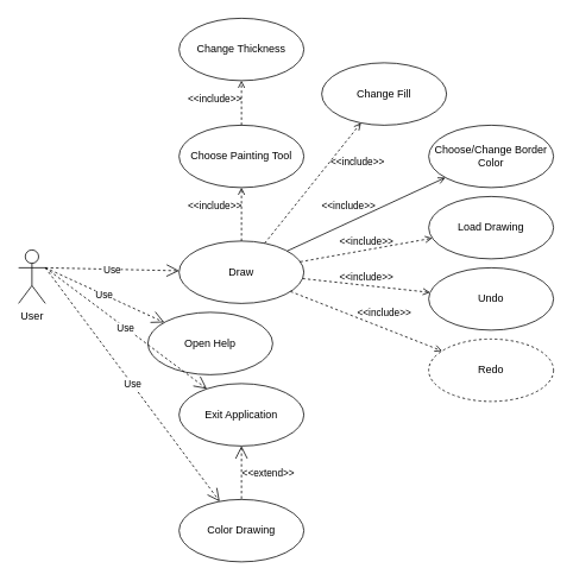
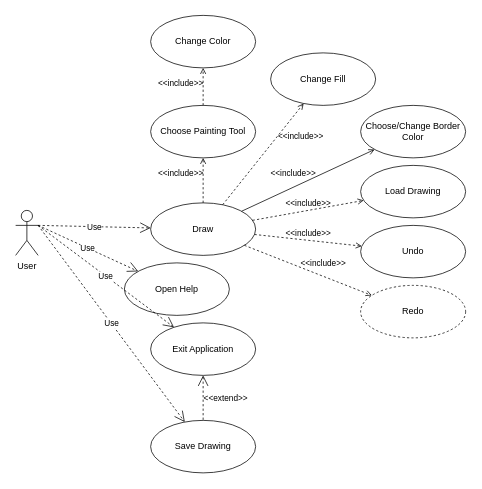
  <mxCell id="0" />
  <mxCell id="1" parent="0" />
  <mxCell id="2" value="Exit Application" style="ellipse;whiteSpace=wrap;html=1;" vertex="1" parent="1"><mxGeometry x="200" y="430" width="140" height="70" as="geometry" /></mxCell>
  <mxCell id="3" value="User" style="shape=umlActor;html=1;verticalLabelPosition=bottom;verticalAlign=top;align=center;" vertex="1" parent="1"><mxGeometry x="20" y="280" width="30" height="60" as="geometry" /></mxCell>
- <mxCell id="4" value="Color Drawing" style="ellipse;whiteSpace=wrap;html=1;" vertex="1" parent="1"><mxGeometry x="200" y="560" width="140" height="70" as="geometry" /></mxCell>
+ <mxCell id="4" value="Save Drawing" style="ellipse;whiteSpace=wrap;html=1;" vertex="1" parent="1"><mxGeometry x="200" y="560" width="140" height="70" as="geometry" /></mxCell>
  <mxCell id="5" value="&amp;lt;&amp;lt;extend&amp;gt;&amp;gt;" style="edgeStyle=none;html=1;startArrow=open;endArrow=none;startSize=12;verticalAlign=bottom;dashed=1;labelBackgroundColor=none;" edge="1" parent="1" source="2" target="4"><mxGeometry x="0.333" y="30" width="160" relative="1" as="geometry"><mxPoint x="340" y="370" as="sourcePoint" /><mxPoint x="500" y="370" as="targetPoint" /><mxPoint as="offset" /></mxGeometry></mxCell>
  <mxCell id="6" value="Draw" style="ellipse;whiteSpace=wrap;html=1;" vertex="1" parent="1"><mxGeometry x="200" y="270" width="140" height="70" as="geometry" /></mxCell>
  <mxCell id="7" value="Choose Painting Tool" style="ellipse;whiteSpace=wrap;html=1;" vertex="1" parent="1"><mxGeometry x="200" y="140" width="140" height="70" as="geometry" /></mxCell>
  <mxCell id="8" value="Choose/Change Border Color" style="ellipse;whiteSpace=wrap;html=1;" vertex="1" parent="1"><mxGeometry x="480" y="140" width="140" height="70" as="geometry" /></mxCell>
  <mxCell id="9" value="Load Drawing" style="ellipse;whiteSpace=wrap;html=1;" vertex="1" parent="1"><mxGeometry x="480" y="220" width="140" height="70" as="geometry" /></mxCell>
  <mxCell id="10" value="Undo" style="ellipse;whiteSpace=wrap;html=1;" vertex="1" parent="1"><mxGeometry x="480" y="300" width="140" height="70" as="geometry" /></mxCell>
  <mxCell id="11" value="Redo" style="ellipse;whiteSpace=wrap;html=1;dashed=1;" vertex="1" parent="1"><mxGeometry x="480" y="380" width="140" height="70" as="geometry" /></mxCell>
  <mxCell id="12" value="&amp;lt;&amp;lt;include&amp;gt;&amp;gt;" style="edgeStyle=none;html=1;endArrow=open;verticalAlign=bottom;dashed=1;labelBackgroundColor=none;" edge="1" parent="1" source="6" target="7"><mxGeometry y="30" width="160" relative="1" as="geometry"><mxPoint x="340" y="370" as="sourcePoint" /><mxPoint x="500" y="370" as="targetPoint" /><mxPoint as="offset" /></mxGeometry></mxCell>
  <mxCell id="13" value="&amp;lt;&amp;lt;include&amp;gt;&amp;gt;" style="edgeStyle=none;html=1;endArrow=open;verticalAlign=bottom;dashed=0;labelBackgroundColor=none;" edge="1" parent="1" source="6" target="8"><mxGeometry x="-0.185" y="8" width="160" relative="1" as="geometry"><mxPoint x="278.634" y="270.007" as="sourcePoint" /><mxPoint x="271.458" y="99.992" as="targetPoint" /><mxPoint as="offset" /></mxGeometry></mxCell>
  <mxCell id="14" value="&amp;lt;&amp;lt;include&amp;gt;&amp;gt;" style="edgeStyle=none;html=1;endArrow=open;verticalAlign=bottom;dashed=1;labelBackgroundColor=none;" edge="1" parent="1" source="6" target="9"><mxGeometry width="160" relative="1" as="geometry"><mxPoint x="288.634" y="280.007" as="sourcePoint" /><mxPoint x="281.458" y="109.992" as="targetPoint" /></mxGeometry></mxCell>
  <mxCell id="15" value="&amp;lt;&amp;lt;include&amp;gt;&amp;gt;" style="edgeStyle=none;html=1;endArrow=open;verticalAlign=bottom;dashed=1;labelBackgroundColor=none;" edge="1" parent="1" source="6" target="10"><mxGeometry width="160" relative="1" as="geometry"><mxPoint x="298.634" y="290.007" as="sourcePoint" /><mxPoint x="291.458" y="119.992" as="targetPoint" /></mxGeometry></mxCell>
  <mxCell id="16" value="&amp;lt;&amp;lt;include&amp;gt;&amp;gt;" style="edgeStyle=none;html=1;endArrow=open;verticalAlign=bottom;dashed=1;labelBackgroundColor=none;" edge="1" parent="1" source="6" target="11"><mxGeometry x="0.204" y="7" width="160" relative="1" as="geometry"><mxPoint x="308.634" y="300.007" as="sourcePoint" /><mxPoint x="301.458" y="129.992" as="targetPoint" /><mxPoint as="offset" /></mxGeometry></mxCell>
- <mxCell id="17" value="Change Thickness" style="ellipse;whiteSpace=wrap;html=1;" vertex="1" parent="1"><mxGeometry x="200" y="20" width="140" height="70" as="geometry" /></mxCell>
+ <mxCell id="17" value="Change Color" style="ellipse;whiteSpace=wrap;html=1;" vertex="1" parent="1"><mxGeometry x="200" y="20" width="140" height="70" as="geometry" /></mxCell>
  <mxCell id="18" value="Open Help" style="ellipse;whiteSpace=wrap;html=1;" vertex="1" parent="1"><mxGeometry x="165" y="350" width="140" height="70" as="geometry" /></mxCell>
  <mxCell id="19" value="&amp;lt;&amp;lt;include&amp;gt;&amp;gt;" style="edgeStyle=none;html=1;endArrow=open;verticalAlign=bottom;dashed=1;labelBackgroundColor=none;" edge="1" parent="1" source="7" target="17"><mxGeometry x="-0.2" y="30" width="160" relative="1" as="geometry"><mxPoint x="328.634" y="320.007" as="sourcePoint" /><mxPoint x="321.458" y="149.992" as="targetPoint" /><mxPoint as="offset" /></mxGeometry></mxCell>
  <mxCell id="20" value="Change Fill" style="ellipse;whiteSpace=wrap;html=1;" vertex="1" parent="1"><mxGeometry x="360" y="70" width="140" height="70" as="geometry" /></mxCell>
  <mxCell id="21" value="Use" style="endArrow=open;endSize=12;dashed=1;html=1;exitX=1;exitY=0.333;exitDx=0;exitDy=0;exitPerimeter=0;" edge="1" parent="1" source="3" target="6"><mxGeometry width="160" relative="1" as="geometry"><mxPoint x="70" y="190" as="sourcePoint" /><mxPoint x="230" y="190" as="targetPoint" /></mxGeometry></mxCell>
  <mxCell id="22" value="Use" style="endArrow=open;endSize=12;dashed=1;html=1;exitX=1;exitY=0.333;exitDx=0;exitDy=0;exitPerimeter=0;" edge="1" parent="1" source="3" target="2"><mxGeometry width="160" relative="1" as="geometry"><mxPoint x="340" y="290" as="sourcePoint" /><mxPoint x="500" y="290" as="targetPoint" /></mxGeometry></mxCell>
  <mxCell id="23" value="Use" style="endArrow=open;endSize=12;dashed=1;html=1;exitX=1;exitY=0.333;exitDx=0;exitDy=0;exitPerimeter=0;" edge="1" parent="1" source="3" target="18"><mxGeometry width="160" relative="1" as="geometry"><mxPoint x="340" y="290" as="sourcePoint" /><mxPoint x="500" y="290" as="targetPoint" /></mxGeometry></mxCell>
  <mxCell id="24" value="&amp;lt;&amp;lt;include&amp;gt;&amp;gt;" style="edgeStyle=none;html=1;endArrow=open;verticalAlign=bottom;dashed=1;labelBackgroundColor=none;" edge="1" parent="1" source="6" target="20"><mxGeometry x="0.497" y="-30" width="160" relative="1" as="geometry"><mxPoint x="340" y="280" as="sourcePoint" /><mxPoint x="500" y="280" as="targetPoint" /><mxPoint as="offset" /></mxGeometry></mxCell>
  <mxCell id="25" value="Use" style="endArrow=open;endSize=12;dashed=1;html=1;" edge="1" parent="1" target="4"><mxGeometry width="160" relative="1" as="geometry"><mxPoint x="50" y="300" as="sourcePoint" /><mxPoint x="500" y="280" as="targetPoint" /></mxGeometry></mxCell>
